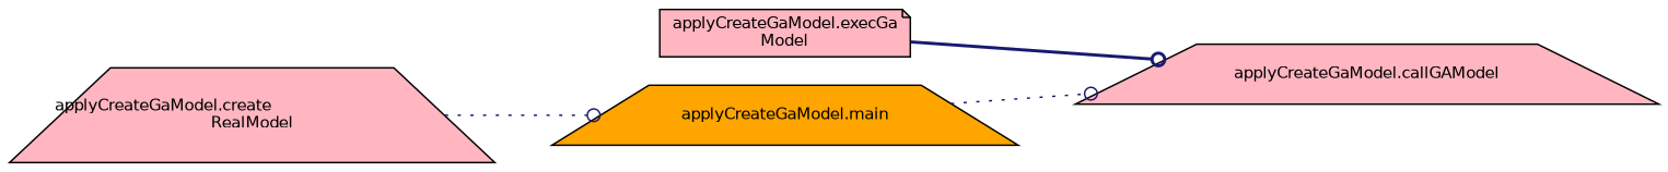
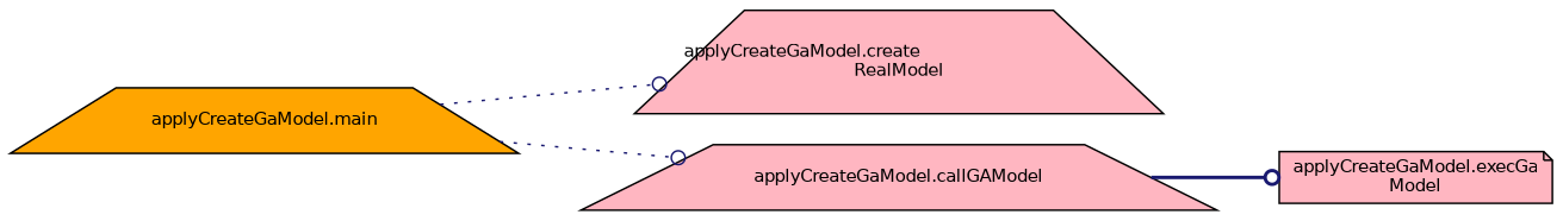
  digraph {
    rankdir=LR
    node [color=black fillcolor=lightpink fontname=Helvetica fontsize=10 shape=trapezium style=filled]
    edge [arrowhead=odot color=midnightblue fontname=Helvetica fontsize=10 labelfontname=Helvetica labelfontsize=10 style=dotted]
    n1 [fillcolor=orange fontcolor=black height=0.2 label="applyCreateGaModel.main" width=0.4]
    n2 [height=0.2 label="applyCreateGaModel.create\lRealModel" width=0.4]
    n3 [height=0.2 label="applyCreateGaModel.callGAModel" width=0.4]
    n4 [height=0.2 label="applyCreateGaModel.execGa\lModel" shape=note width=0.4]
-   n2 -> n1
+   n1 -> n2
    n1 -> n3
-   n4 -> n3 [style=bold]
+   n3 -> n4 [style=bold]
  }
